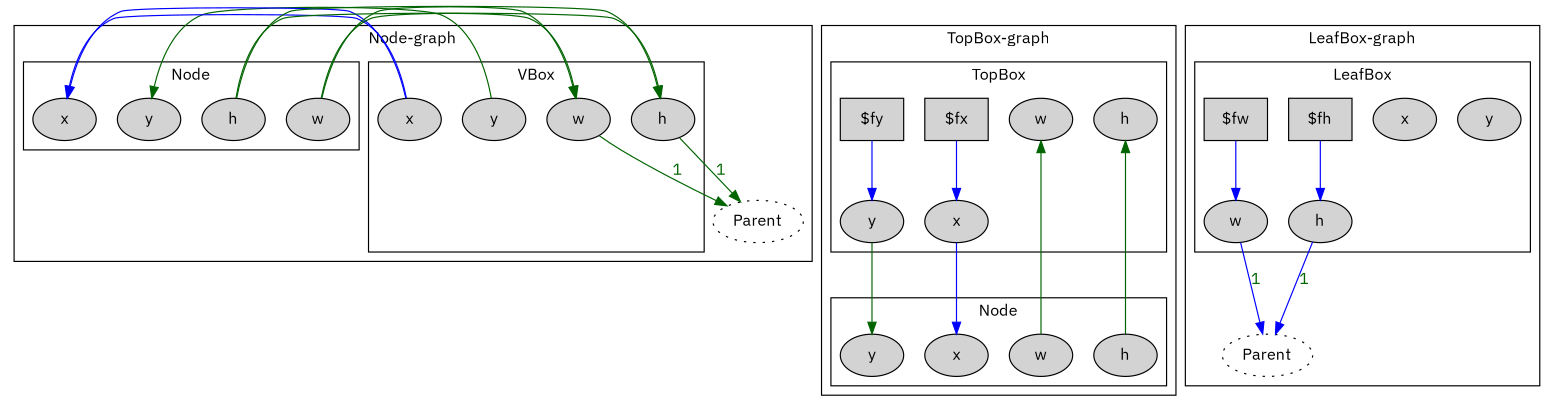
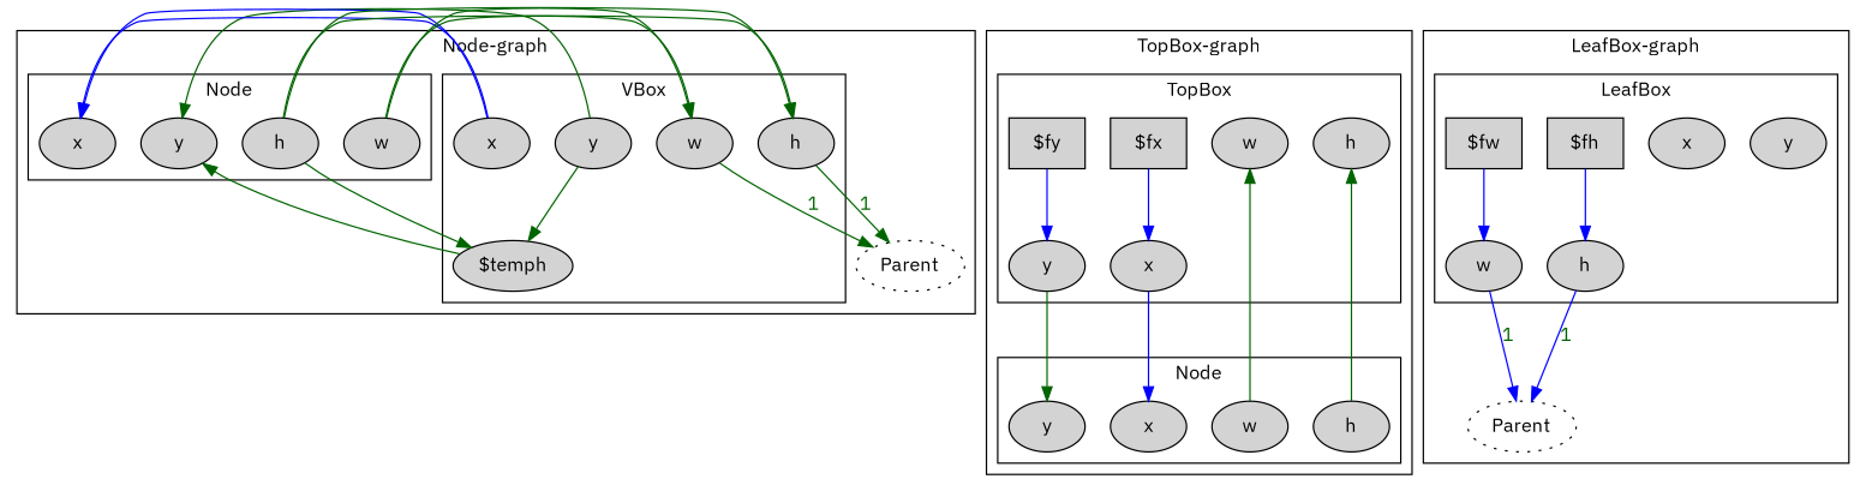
  digraph {
    fontname="IBM Plex Sans"
    node [fontname="IBM Plex Sans" style=filled]
    edge [color=darkgreen fontname="IBM Plex Sans"]
    n1 [label=w]
    n2 [label=y]
    n3 [label=h]
    n4 [label=x]
+   n5 [label="$temph"]
    n6 [label=w]
    n7 [label=h]
    n8 [label=y]
    n9 [label=x]
    n10 [label=Parent style=dotted]
    n11 [label=w]
    n12 [label=y]
    n13 [label=h]
    n14 [label=x]
    n15 [label="$fx" shape=box]
    n16 [label="$fy" shape=box]
    n17 [label=w]
    n18 [label=h]
    n19 [label=y]
    n20 [label=x]
    n21 [label=w]
    n22 [label=y]
    n23 [label=h]
    n24 [label=x]
    n25 [label="$fw" shape=box]
    n26 [label="$fh" shape=box]
    n27 [label=Parent style=dotted]
    subgraph cluster_1 {
      color=black
      label="Node-graph"
      n10
      subgraph cluster_2 {
        color=black
        label=VBox
        n1
        n2
        n3
        n4
+       n5
      }
      subgraph cluster_3 {
        color=black
        label="Node"
        n6
        n7
        n8
        n9
      }
    }
    subgraph cluster_4 {
      color=black
      label="TopBox-graph"
      subgraph cluster_5 {
        color=black
        label=TopBox
        n11
        n12
        n13
        n14
        n15
        n16
      }
      subgraph cluster_6 {
        color=black
        label="Node"
        n17
        n18
        n19
        n20
      }
    }
    subgraph cluster_7 {
      color=black
      label="LeafBox-graph"
      n27
      subgraph cluster_8 {
        color=black
        label=LeafBox
        n21
        n22
        n23
        n24
        n25
        n26
      }
    }
    n1 -> n10 [fontcolor=darkgreen label=1]
+   n2 -> n5
    n2 -> n8
    n3 -> n10 [fontcolor=darkgreen label=1]
    n4 -> n9 [color=blue]
    n4 -> n9 [color=blue]
+   n5 -> n8
    n6 -> n1
    n6 -> n1
    n7 -> n3
    n7 -> n3
+   n7 -> n5
    n12 -> n19
    n14 -> n20 [color=blue]
    n15 -> n14 [color=blue]
    n16 -> n12 [color=blue]
    n17 -> n11
    n18 -> n13
    n21 -> n27 [color=blue fontcolor=darkgreen label=1]
    n23 -> n27 [color=blue fontcolor=darkgreen label=1]
    n25 -> n21 [color=blue]
    n26 -> n23 [color=blue]
  }
